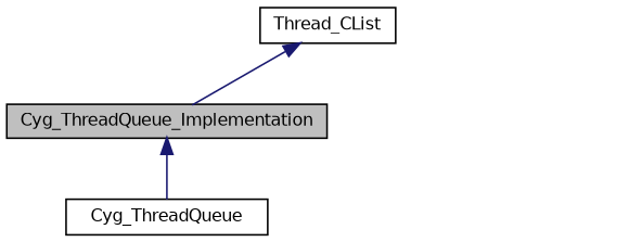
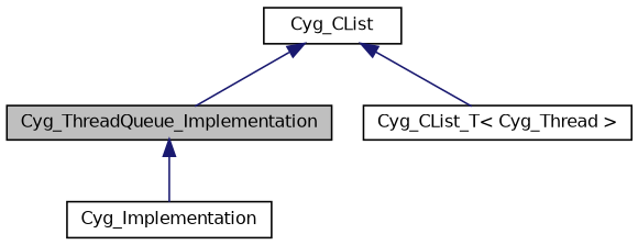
  digraph {
    node [color=black fillcolor=white fontname=Helvetica fontsize=10 shape=record style=filled]
    edge [color=midnightblue dir=back fontname=Helvetica fontsize=10 labelfontname=Helvetica labelfontsize=10 style=solid]
    n1 [fillcolor=grey75 fontcolor=black height=0.2 label=Cyg_ThreadQueue_Implementation width=0.4]
-   n2 [height=0.2 label=Cyg_ThreadQueue width=0.4]
-   n4 [height=0.2 label=Thread_CList width=0.4]
+   n2 [height=0.2 label=Cyg_Implementation width=0.4]
+   n3 [height=0.2 label="Cyg_CList_T\< Cyg_Thread \>" width=0.4]
+   n4 [height=0.2 label=Cyg_CList width=0.4]
    n1 -> n2
    n4 -> n1
+   n4 -> n3
  }
